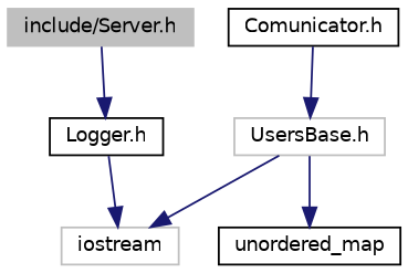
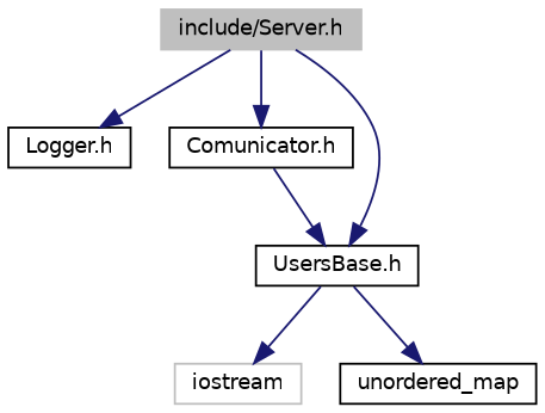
  digraph {
    node [color=black fillcolor=white fontname=Helvetica fontsize=10 shape=record style=filled]
    edge [color=midnightblue fontname=Helvetica fontsize=10 labelfontname=Helvetica labelfontsize=10 style=solid]
    n1 [color=grey75 fillcolor=grey75 fontcolor=black height=0.2 label="include/Server.h" width=0.4]
    n2 [height=0.2 label="Logger.h" width=0.4]
    n3 [height=0.2 label="Comunicator.h" width=0.4]
-   n4 [color=grey75 height=0.2 label="UsersBase.h" width=0.4]
+   n4 [height=0.2 label="UsersBase.h" width=0.4]
    n5 [color=grey75 height=0.2 label=iostream width=0.4]
    n6 [height=0.2 label=unordered_map width=0.4]
    n1 -> n2
-   n2 -> n5
+   n1 -> n3
+   n1 -> n4
    n3 -> n4
    n4 -> n5
    n4 -> n6
  }
